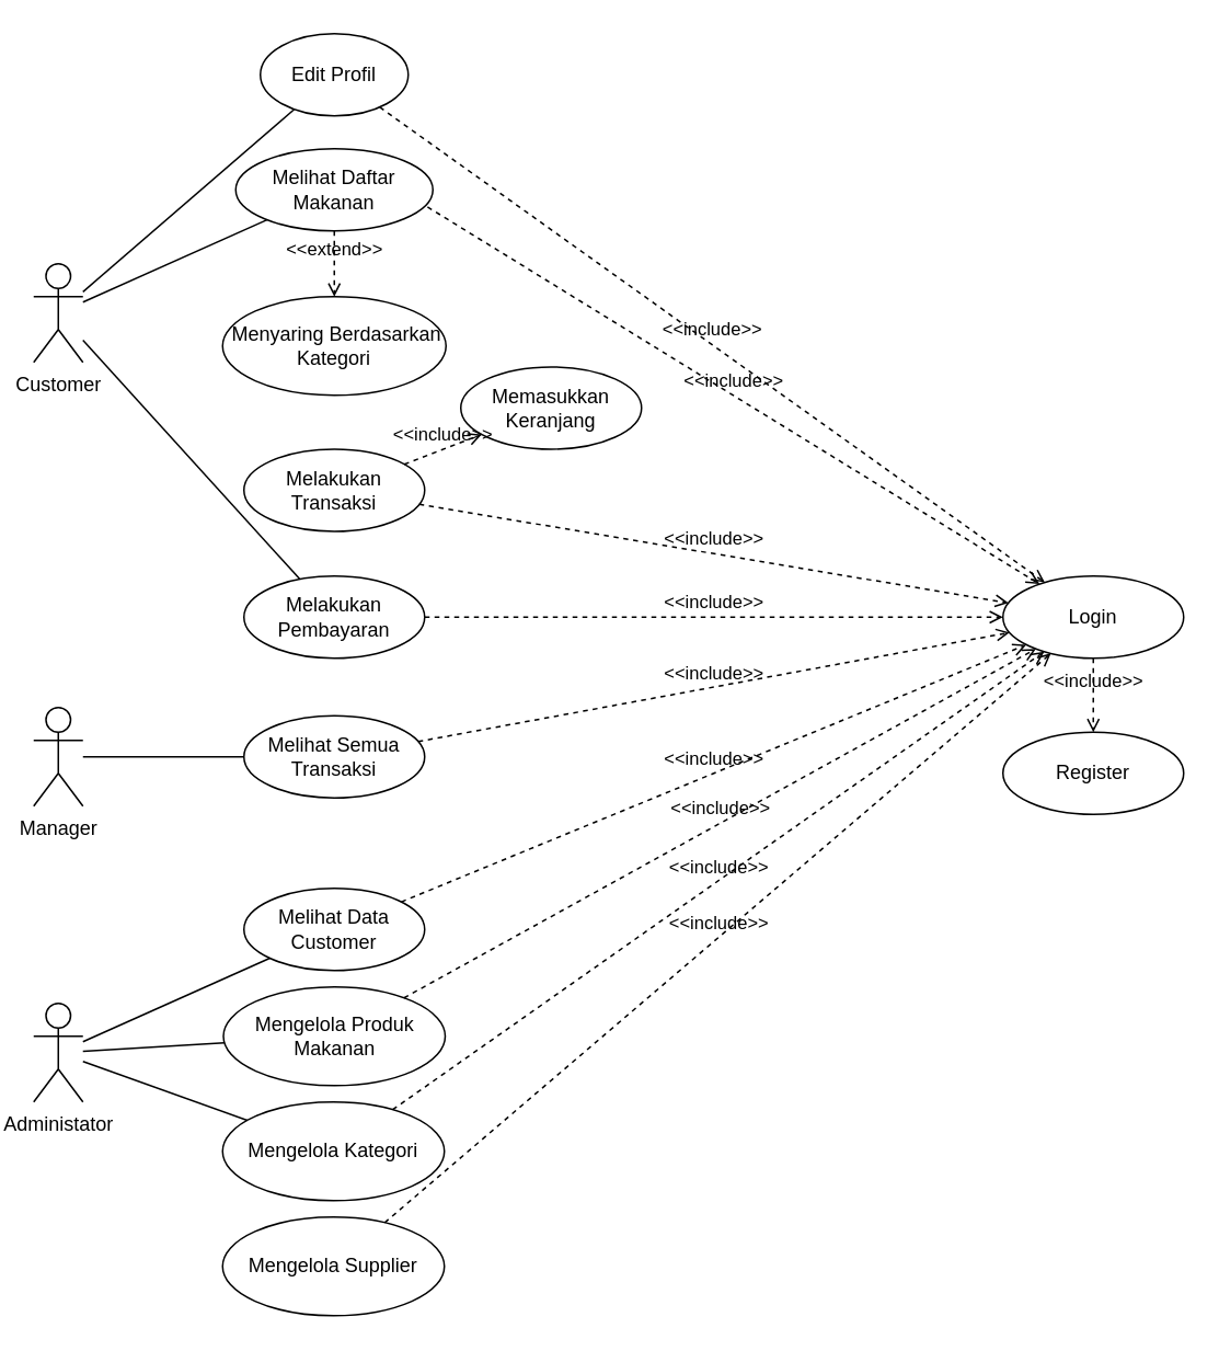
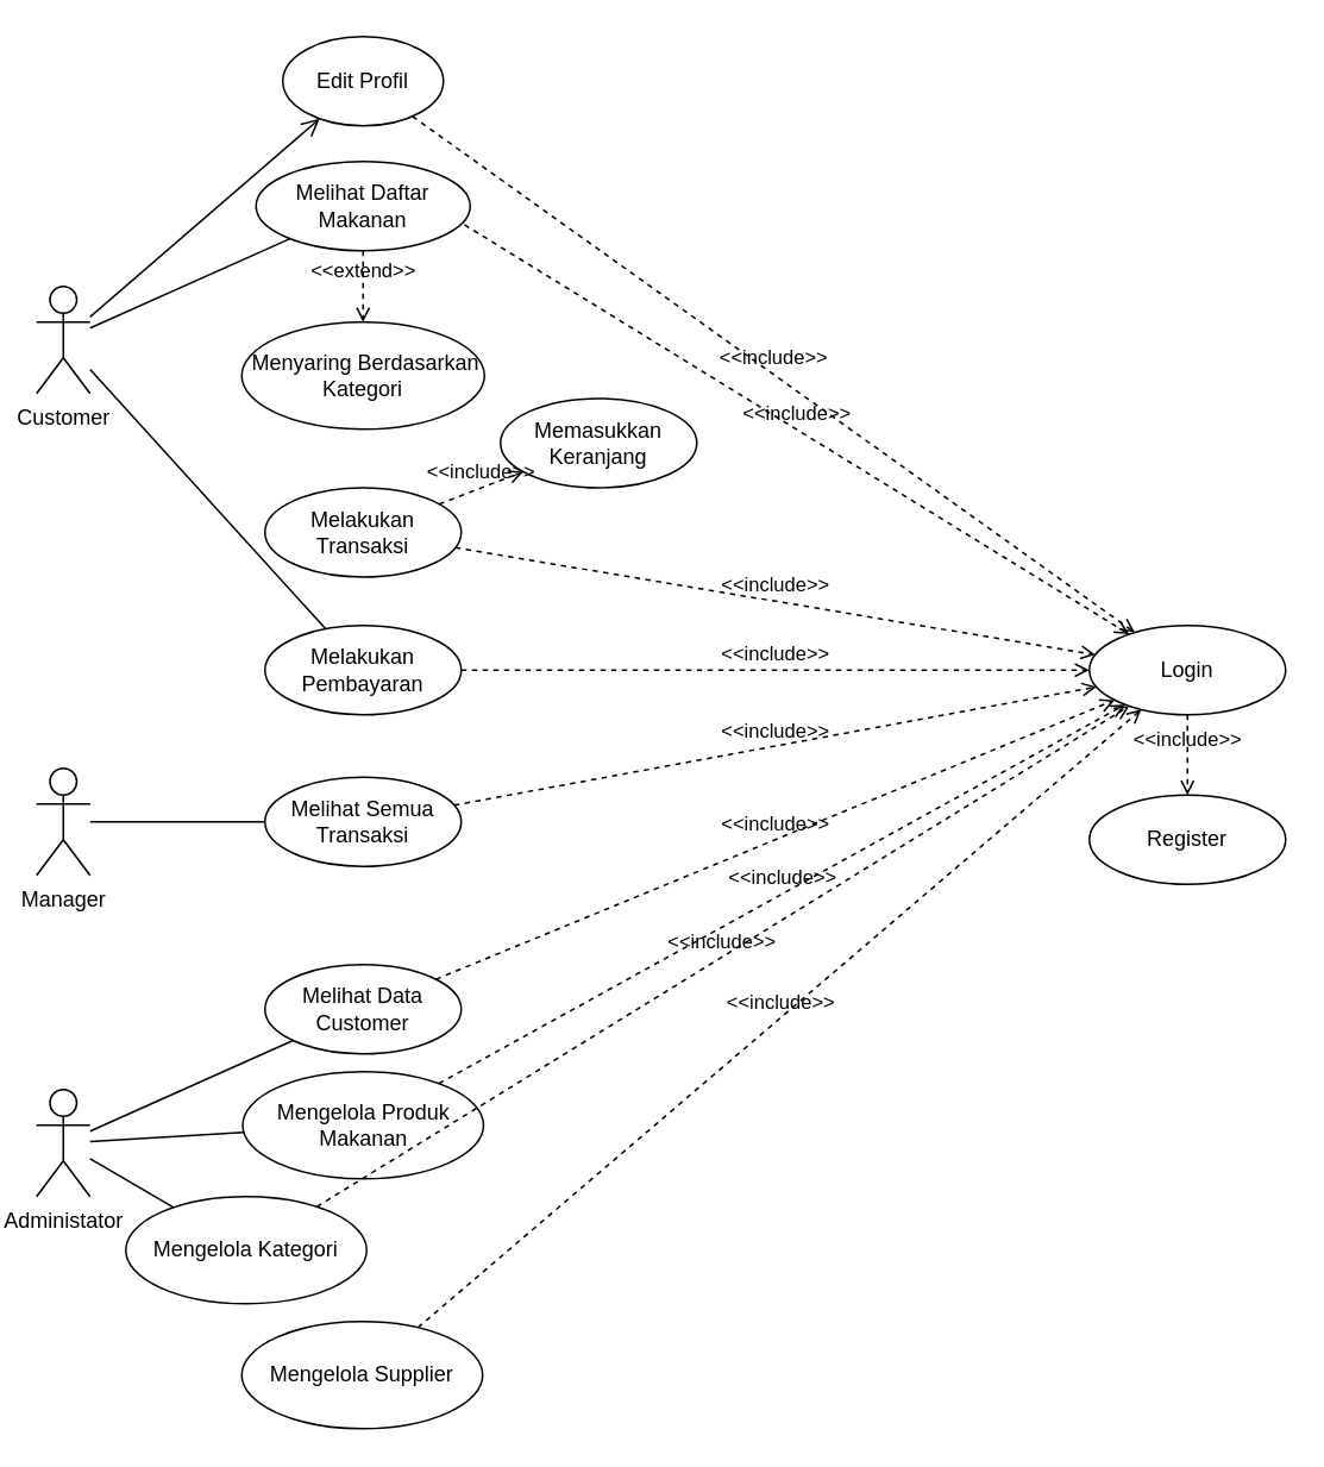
  <mxCell id="0" />
  <mxCell id="1" parent="0" />
  <mxCell id="2" value="Customer" style="shape=umlActor;verticalLabelPosition=bottom;verticalAlign=top;html=1;" vertex="1" parent="1"><mxGeometry x="20" y="160" width="30" height="60" as="geometry" /></mxCell>
  <mxCell id="3" value="Edit Profil" style="ellipse;whiteSpace=wrap;html=1;" vertex="1" parent="1"><mxGeometry x="158" y="20" width="90" height="50" as="geometry" /></mxCell>
  <mxCell id="4" value="Melihat Daftar Makanan" style="ellipse;whiteSpace=wrap;html=1;" vertex="1" parent="1"><mxGeometry x="143" y="90" width="120" height="50" as="geometry" /></mxCell>
  <mxCell id="5" value="Melakukan Transaksi" style="ellipse;whiteSpace=wrap;html=1;" vertex="1" parent="1"><mxGeometry x="148" y="272.8" width="110" height="50" as="geometry" /></mxCell>
  <mxCell id="6" value="Melakukan Pembayaran" style="ellipse;whiteSpace=wrap;html=1;" vertex="1" parent="1"><mxGeometry x="148" y="350" width="110" height="50" as="geometry" /></mxCell>
- <mxCell id="7" value="" style="endArrow=none;startArrow=none;endFill=0;startFill=0;endSize=8;html=1;verticalAlign=bottom;labelBackgroundColor=none;strokeWidth=1;rounded=0;" edge="1" parent="1" source="2" target="3"><mxGeometry width="160" relative="1" as="geometry"><mxPoint x="210" y="240" as="sourcePoint" /><mxPoint x="370" y="240" as="targetPoint" /></mxGeometry></mxCell>
+ <mxCell id="7" value="" style="endArrow=open;startArrow=none;endFill=0;startFill=0;endSize=8;html=1;verticalAlign=bottom;labelBackgroundColor=none;strokeWidth=1;rounded=0;" edge="1" parent="1" source="2" target="3"><mxGeometry width="160" relative="1" as="geometry"><mxPoint x="210" y="240" as="sourcePoint" /><mxPoint x="370" y="240" as="targetPoint" /></mxGeometry></mxCell>
  <mxCell id="8" value="" style="endArrow=none;startArrow=none;endFill=0;startFill=0;endSize=8;html=1;verticalAlign=bottom;labelBackgroundColor=none;strokeWidth=1;rounded=0;" edge="1" parent="1" source="2" target="4"><mxGeometry width="160" relative="1" as="geometry"><mxPoint x="48" y="184" as="sourcePoint" /><mxPoint x="165" y="113" as="targetPoint" /></mxGeometry></mxCell>
  <mxCell id="9" value="" style="endArrow=none;startArrow=none;endFill=0;startFill=0;endSize=8;html=1;verticalAlign=bottom;labelBackgroundColor=none;strokeWidth=1;rounded=0;" edge="1" parent="1" source="2" target="6"><mxGeometry width="160" relative="1" as="geometry"><mxPoint x="50" y="259.999" as="sourcePoint" /><mxPoint x="164" y="318.8" as="targetPoint" /></mxGeometry></mxCell>
  <mxCell id="10" value="Manager" style="shape=umlActor;verticalLabelPosition=bottom;verticalAlign=top;html=1;" vertex="1" parent="1"><mxGeometry x="20" y="430" width="30" height="60" as="geometry" /></mxCell>
  <mxCell id="11" value="Melihat Semua Transaksi" style="ellipse;whiteSpace=wrap;html=1;" vertex="1" parent="1"><mxGeometry x="148" y="435" width="110" height="50" as="geometry" /></mxCell>
  <mxCell id="12" value="" style="endArrow=none;startArrow=none;endFill=0;startFill=0;endSize=8;html=1;verticalAlign=bottom;labelBackgroundColor=none;strokeWidth=1;rounded=0;" edge="1" source="10" target="11" parent="1"><mxGeometry width="160" relative="1" as="geometry"><mxPoint x="60" y="470" as="sourcePoint" /><mxPoint x="135" y="467" as="targetPoint" /></mxGeometry></mxCell>
  <mxCell id="13" value="Administator" style="shape=umlActor;verticalLabelPosition=bottom;verticalAlign=top;html=1;" vertex="1" parent="1"><mxGeometry x="20" y="610" width="30" height="60" as="geometry" /></mxCell>
  <mxCell id="14" value="Melihat Data Customer" style="ellipse;whiteSpace=wrap;html=1;" vertex="1" parent="1"><mxGeometry x="148" y="540" width="110" height="50" as="geometry" /></mxCell>
  <mxCell id="15" value="" style="endArrow=none;startArrow=none;endFill=0;startFill=0;endSize=8;html=1;verticalAlign=bottom;labelBackgroundColor=none;strokeWidth=1;rounded=0;" edge="1" source="13" target="14" parent="1"><mxGeometry width="160" relative="1" as="geometry"><mxPoint x="60" y="580" as="sourcePoint" /><mxPoint x="135" y="577" as="targetPoint" /></mxGeometry></mxCell>
  <mxCell id="16" value="Mengelola Produk Makanan" style="ellipse;whiteSpace=wrap;html=1;" vertex="1" parent="1"><mxGeometry x="135.5" y="600" width="135" height="60" as="geometry" /></mxCell>
  <mxCell id="17" value="Mengelola Supplier" style="ellipse;whiteSpace=wrap;html=1;" vertex="1" parent="1"><mxGeometry x="135" y="740" width="135" height="60" as="geometry" /></mxCell>
  <mxCell id="18" value="" style="endArrow=none;startArrow=none;endFill=0;startFill=0;endSize=8;html=1;verticalAlign=bottom;labelBackgroundColor=none;strokeWidth=1;rounded=0;" edge="1" parent="1" source="13" target="16"><mxGeometry width="160" relative="1" as="geometry"><mxPoint x="60" y="310" as="sourcePoint" /><mxPoint x="145" y="310" as="targetPoint" /></mxGeometry></mxCell>
  <mxCell id="19" value="Login" style="ellipse;whiteSpace=wrap;html=1;" vertex="1" parent="1"><mxGeometry x="610" y="350" width="110" height="50" as="geometry" /></mxCell>
  <mxCell id="20" value="Register" style="ellipse;whiteSpace=wrap;html=1;" vertex="1" parent="1"><mxGeometry x="610" y="445" width="110" height="50" as="geometry" /></mxCell>
  <mxCell id="21" value="&amp;lt;&amp;lt;include&amp;gt;&amp;gt;" style="html=1;verticalAlign=bottom;labelBackgroundColor=none;endArrow=open;endFill=0;dashed=1;rounded=0;" edge="1" parent="1" source="3" target="19"><mxGeometry width="160" relative="1" as="geometry"><mxPoint x="20" y="390" as="sourcePoint" /><mxPoint x="180" y="390" as="targetPoint" /></mxGeometry></mxCell>
  <mxCell id="22" value="&amp;lt;&amp;lt;include&amp;gt;&amp;gt;" style="html=1;verticalAlign=bottom;labelBackgroundColor=none;endArrow=open;endFill=0;dashed=1;rounded=0;exitX=0.973;exitY=0.709;exitDx=0;exitDy=0;exitPerimeter=0;" edge="1" parent="1" source="4" target="19"><mxGeometry width="160" relative="1" as="geometry"><mxPoint x="238" y="104" as="sourcePoint" /><mxPoint x="575" y="334" as="targetPoint" /></mxGeometry></mxCell>
  <mxCell id="23" value="&amp;lt;&amp;lt;include&amp;gt;&amp;gt;" style="html=1;verticalAlign=bottom;labelBackgroundColor=none;endArrow=open;endFill=0;dashed=1;rounded=0;" edge="1" parent="1" source="5" target="19"><mxGeometry width="160" relative="1" as="geometry"><mxPoint x="248" y="114" as="sourcePoint" /><mxPoint x="574" y="334" as="targetPoint" /></mxGeometry></mxCell>
  <mxCell id="24" value="&amp;lt;&amp;lt;include&amp;gt;&amp;gt;" style="html=1;verticalAlign=bottom;labelBackgroundColor=none;endArrow=open;endFill=0;dashed=1;rounded=0;" edge="1" parent="1" source="6" target="19"><mxGeometry width="160" relative="1" as="geometry"><mxPoint x="267" y="165" as="sourcePoint" /><mxPoint x="570" y="336" as="targetPoint" /></mxGeometry></mxCell>
  <mxCell id="25" value="&amp;lt;&amp;lt;include&amp;gt;&amp;gt;" style="html=1;verticalAlign=bottom;labelBackgroundColor=none;endArrow=open;endFill=0;dashed=1;rounded=0;" edge="1" parent="1" source="11" target="19"><mxGeometry width="160" relative="1" as="geometry"><mxPoint x="258" y="312" as="sourcePoint" /><mxPoint x="552" y="348" as="targetPoint" /></mxGeometry></mxCell>
  <mxCell id="26" value="&amp;lt;&amp;lt;include&amp;gt;&amp;gt;" style="html=1;verticalAlign=bottom;labelBackgroundColor=none;endArrow=open;endFill=0;dashed=1;rounded=0;" edge="1" parent="1" source="14" target="19"><mxGeometry width="160" relative="1" as="geometry"><mxPoint x="256" y="412" as="sourcePoint" /><mxPoint x="553" y="363" as="targetPoint" /></mxGeometry></mxCell>
  <mxCell id="27" value="&amp;lt;&amp;lt;include&amp;gt;&amp;gt;" style="html=1;verticalAlign=bottom;labelBackgroundColor=none;endArrow=open;endFill=0;dashed=1;rounded=0;" edge="1" parent="1" source="16" target="19"><mxGeometry width="160" relative="1" as="geometry"><mxPoint x="240" y="508" as="sourcePoint" /><mxPoint x="565" y="372" as="targetPoint" /></mxGeometry></mxCell>
  <mxCell id="28" value="&amp;lt;&amp;lt;include&amp;gt;&amp;gt;" style="html=1;verticalAlign=bottom;labelBackgroundColor=none;endArrow=open;endFill=0;dashed=1;rounded=0;" edge="1" parent="1" source="17" target="19"><mxGeometry width="160" relative="1" as="geometry"><mxPoint x="243" y="566" as="sourcePoint" /><mxPoint x="571" y="375" as="targetPoint" /></mxGeometry></mxCell>
  <mxCell id="29" value="&amp;lt;&amp;lt;include&amp;gt;&amp;gt;" style="html=1;verticalAlign=bottom;labelBackgroundColor=none;endArrow=open;endFill=0;dashed=1;rounded=0;" edge="1" parent="1" source="19" target="20"><mxGeometry width="160" relative="1" as="geometry"><mxPoint x="308" y="134" as="sourcePoint" /><mxPoint x="645" y="364" as="targetPoint" /></mxGeometry></mxCell>
  <mxCell id="30" value="&amp;nbsp;Menyaring Berdasarkan Kategori" style="ellipse;whiteSpace=wrap;html=1;" vertex="1" parent="1"><mxGeometry x="135" y="180" width="136" height="60" as="geometry" /></mxCell>
  <mxCell id="31" value="&amp;lt;&amp;lt;extend&amp;gt;&amp;gt;" style="html=1;verticalAlign=bottom;labelBackgroundColor=none;endArrow=open;endFill=0;dashed=1;rounded=0;" edge="1" parent="1" source="4" target="30"><mxGeometry width="160" relative="1" as="geometry"><mxPoint x="60" y="310" as="sourcePoint" /><mxPoint x="220" y="310" as="targetPoint" /></mxGeometry></mxCell>
  <mxCell id="32" value="Memasukkan Keranjang" style="ellipse;whiteSpace=wrap;html=1;" vertex="1" parent="1"><mxGeometry x="280" y="222.8" width="110" height="50" as="geometry" /></mxCell>
  <mxCell id="33" value="&amp;lt;&amp;lt;include&amp;gt;&amp;gt;" style="html=1;verticalAlign=bottom;labelBackgroundColor=none;endArrow=open;endFill=0;dashed=1;rounded=0;" edge="1" parent="1" source="5" target="32"><mxGeometry width="160" relative="1" as="geometry"><mxPoint x="258" y="314" as="sourcePoint" /><mxPoint x="622" y="359" as="targetPoint" /></mxGeometry></mxCell>
- <mxCell id="34" value="Mengelola Kategori" style="ellipse;whiteSpace=wrap;html=1;" vertex="1" parent="1"><mxGeometry x="135" y="670" width="135" height="60" as="geometry" /></mxCell>
+ <mxCell id="34" value="Mengelola Kategori" style="ellipse;whiteSpace=wrap;html=1;" vertex="1" parent="1"><mxGeometry x="70" y="670" width="135" height="60" as="geometry" /></mxCell>
  <mxCell id="35" value="" style="endArrow=none;startArrow=none;endFill=0;startFill=0;endSize=8;html=1;verticalAlign=bottom;labelBackgroundColor=none;strokeWidth=1;rounded=0;" edge="1" parent="1" source="13" target="34"><mxGeometry width="160" relative="1" as="geometry"><mxPoint x="60" y="586.2" as="sourcePoint" /><mxPoint x="151" y="620.2" as="targetPoint" /></mxGeometry></mxCell>
  <mxCell id="36" value="&amp;lt;&amp;lt;include&amp;gt;&amp;gt;" style="html=1;verticalAlign=bottom;labelBackgroundColor=none;endArrow=open;endFill=0;dashed=1;rounded=0;" edge="1" parent="1" source="34" target="19"><mxGeometry width="160" relative="1" as="geometry"><mxPoint x="232" y="822" as="sourcePoint" /><mxPoint x="653" y="388" as="targetPoint" /></mxGeometry></mxCell>
  <mxCell id="37" style="edgeStyle=orthogonalEdgeStyle;rounded=0;orthogonalLoop=1;jettySize=auto;html=1;exitX=0.5;exitY=1;exitDx=0;exitDy=0;" edge="1" parent="1" source="14" target="14"><mxGeometry relative="1" as="geometry" /></mxCell>
